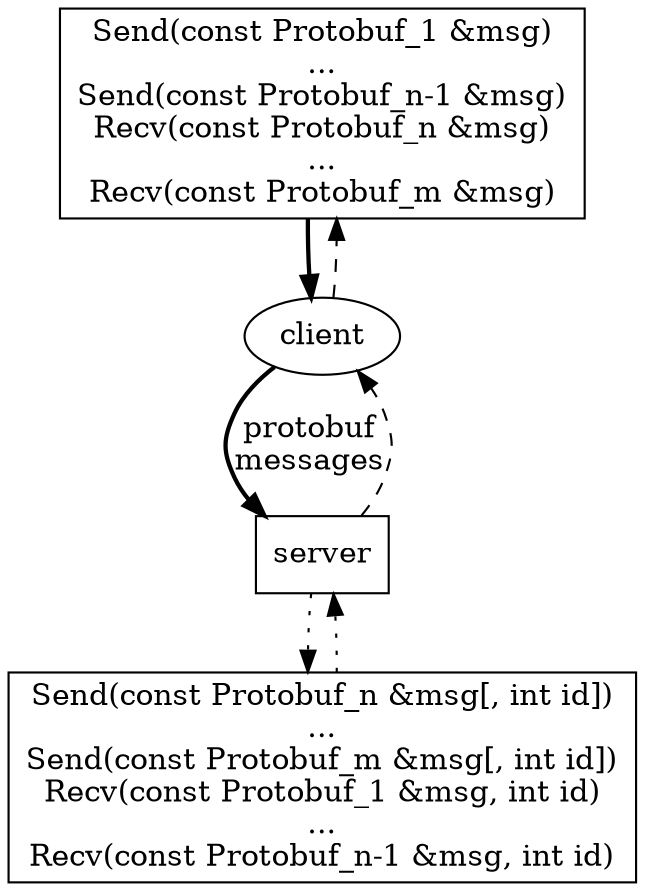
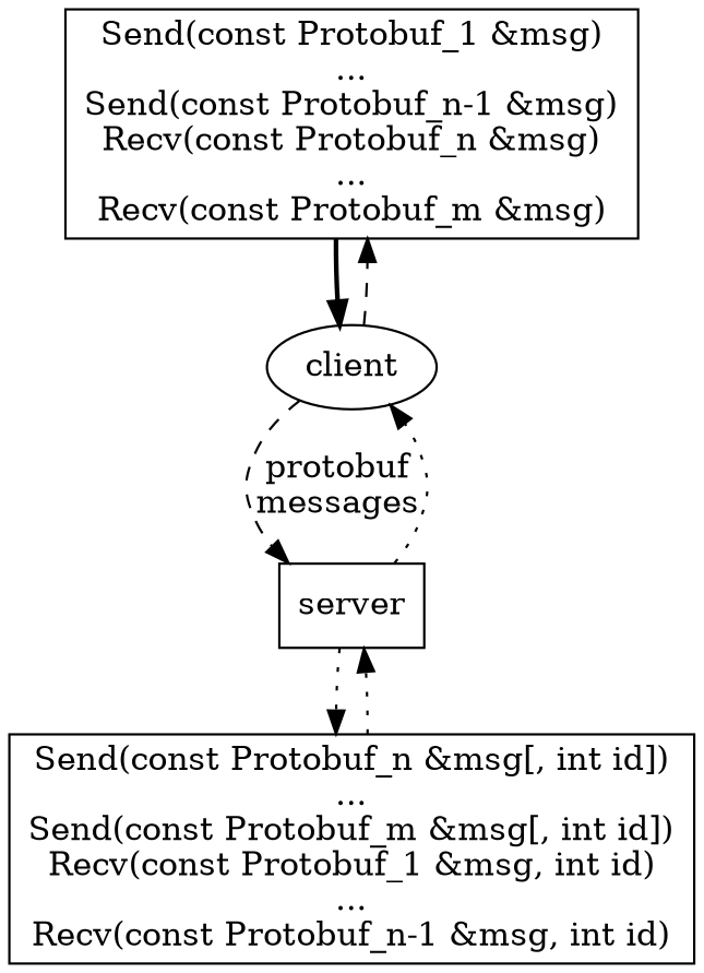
  digraph {
    rankdir=TB
    node [shape=box]
    edge [style=bold]
    n1 [label="Send\(const Protobuf_1 &msg)\n...\nSend\(const Protobuf_n-1 &msg)\nRecv\(const Protobuf_n &msg)\n...\nRecv\(const Protobuf_m &msg)"]
    client [shape=""]
    server
    n4 [label="Send\(const Protobuf_n &msg[, int id])\n...\nSend\(const Protobuf_m &msg[, int id])\nRecv\(const Protobuf_1 &msg, int id)\n...\nRecv\(const Protobuf_n-1 &msg, int id)"]
    n1 -> client
    client -> n1 [style=dashed]
-   client -> server [label="protobuf\nmessages"]
-   server -> client [style=dashed]
+   client -> server [label="protobuf\nmessages" style=dashed]
+   server -> client [style=dotted]
    server -> n4 [style=dotted]
    n4 -> server [style=dotted]
  }
